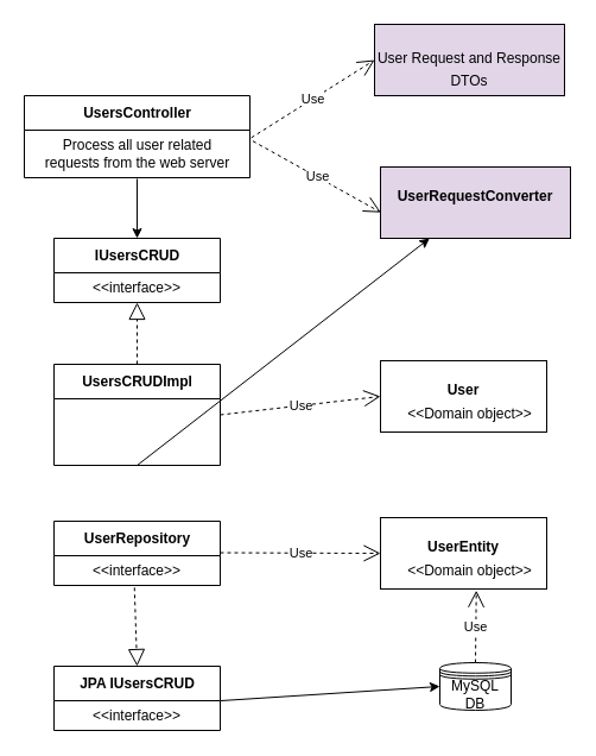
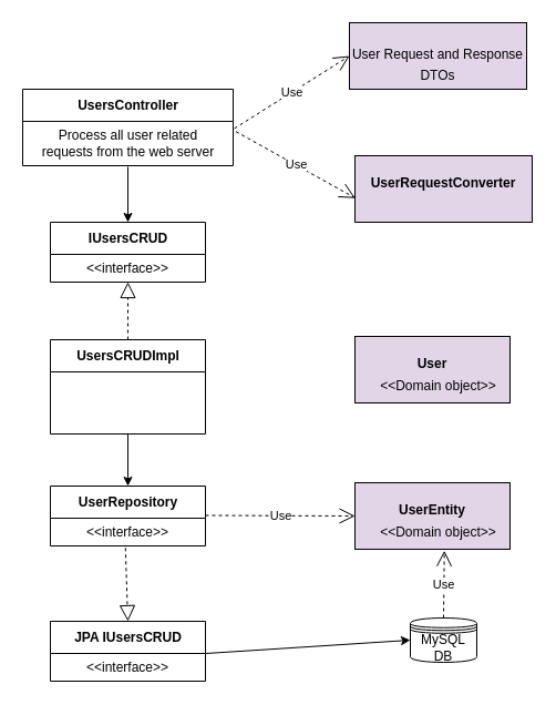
  <mxCell id="0" />
  <mxCell id="1" parent="0" />
  <mxCell id="2" value="UsersController" style="swimlane;fontStyle=1;align=center;verticalAlign=middle;childLayout=stackLayout;horizontal=1;startSize=29;horizontalStack=0;resizeParent=1;resizeParentMax=0;resizeLast=0;collapsible=0;marginBottom=0;html=1;" parent="1" vertex="1"><mxGeometry x="20" y="80" width="190" height="69" as="geometry" /></mxCell>
  <mxCell id="3" value="Process all user related &lt;br&gt;requests from the web server" style="text;html=1;align=center;verticalAlign=middle;resizable=0;points=[];autosize=1;strokeColor=none;fillColor=none;" parent="2" vertex="1"><mxGeometry y="29" width="190" height="40" as="geometry" /></mxCell>
  <mxCell id="4" value="UsersCRUDImpl" style="swimlane;fontStyle=1;align=center;verticalAlign=middle;childLayout=stackLayout;horizontal=1;startSize=29;horizontalStack=0;resizeParent=1;resizeParentMax=0;resizeLast=0;collapsible=0;marginBottom=0;html=1;" parent="1" vertex="1"><mxGeometry x="45" y="306" width="140" height="85" as="geometry" /></mxCell>
  <mxCell id="5" value="IUsersCRUD" style="swimlane;fontStyle=1;align=center;verticalAlign=middle;childLayout=stackLayout;horizontal=1;startSize=29;horizontalStack=0;resizeParent=1;resizeParentMax=0;resizeLast=0;collapsible=0;marginBottom=0;html=1;" parent="1" vertex="1"><mxGeometry x="45" y="200" width="140" height="54" as="geometry" /></mxCell>
  <mxCell id="6" value="&amp;lt;&amp;lt;interface&amp;gt;&amp;gt;" style="text;html=1;strokeColor=none;fillColor=none;align=center;verticalAlign=middle;spacingLeft=4;spacingRight=4;overflow=hidden;rotatable=0;points=[[0,0.5],[1,0.5]];portConstraint=eastwest;" parent="5" vertex="1"><mxGeometry y="29" width="140" height="25" as="geometry" /></mxCell>
  <mxCell id="7" value="" style="endArrow=classic;html=1;rounded=0;entryX=0.5;entryY=0;entryDx=0;entryDy=0;" parent="1" target="5" edge="1"><mxGeometry width="50" height="50" relative="1" as="geometry"><mxPoint x="115" y="150" as="sourcePoint" /><mxPoint x="120" y="190" as="targetPoint" /></mxGeometry></mxCell>
  <mxCell id="8" value="" style="endArrow=block;dashed=1;endFill=0;endSize=12;html=1;rounded=0;exitX=0.5;exitY=0;exitDx=0;exitDy=0;" parent="1" source="4" target="6" edge="1"><mxGeometry width="160" relative="1" as="geometry"><mxPoint x="260" y="260" as="sourcePoint" /><mxPoint x="115" y="260" as="targetPoint" /><Array as="points" /></mxGeometry></mxCell>
- <mxCell id="9" value="Use" style="endArrow=open;endSize=12;dashed=1;html=1;rounded=0;exitX=1;exitY=0.5;exitDx=0;exitDy=0;entryX=0;entryY=0.5;entryDx=0;entryDy=0;" parent="1" source="4" target="10" edge="1"><mxGeometry width="160" relative="1" as="geometry"><mxPoint x="320" y="200" as="sourcePoint" /><mxPoint x="365" y="347.953" as="targetPoint" /></mxGeometry></mxCell>
- <mxCell id="10" value="&lt;p style=&quot;margin:0px;margin-top:4px;text-align:center;&quot;&gt;&lt;br&gt;&lt;b&gt;User&lt;/b&gt;&lt;/p&gt;" style="verticalAlign=top;align=left;overflow=fill;fontSize=12;fontFamily=Helvetica;html=1;" parent="1" vertex="1"><mxGeometry x="320" y="303" width="140" height="60" as="geometry" /></mxCell>
+ <mxCell id="10" value="&lt;p style=&quot;margin:0px;margin-top:4px;text-align:center;&quot;&gt;&lt;br&gt;&lt;b&gt;User&lt;/b&gt;&lt;/p&gt;" style="verticalAlign=top;align=left;overflow=fill;fontSize=12;fontFamily=Helvetica;html=1;fillColor=#e1d5e7;" parent="1" vertex="1"><mxGeometry x="320" y="303" width="140" height="60" as="geometry" /></mxCell>
  <mxCell id="11" value="&amp;lt;&amp;lt;Domain object&amp;gt;&amp;gt;" style="text;html=1;align=center;verticalAlign=middle;resizable=0;points=[];autosize=1;strokeColor=none;fillColor=none;" parent="1" vertex="1"><mxGeometry x="330" y="333" width="130" height="30" as="geometry" /></mxCell>
- <mxCell id="12" value="&lt;p style=&quot;margin:0px;margin-top:4px;text-align:center;&quot;&gt;&lt;br&gt;&lt;b&gt;UserEntity&lt;/b&gt;&lt;/p&gt;" style="verticalAlign=top;align=left;overflow=fill;fontSize=12;fontFamily=Helvetica;html=1;" parent="1" vertex="1"><mxGeometry x="320" y="435" width="140" height="60" as="geometry" /></mxCell>
+ <mxCell id="12" value="&lt;p style=&quot;margin:0px;margin-top:4px;text-align:center;&quot;&gt;&lt;br&gt;&lt;b&gt;UserEntity&lt;/b&gt;&lt;/p&gt;" style="verticalAlign=top;align=left;overflow=fill;fontSize=12;fontFamily=Helvetica;html=1;fillColor=#e1d5e7;" parent="1" vertex="1"><mxGeometry x="320" y="435" width="140" height="60" as="geometry" /></mxCell>
  <mxCell id="13" value="&amp;lt;&amp;lt;Domain object&amp;gt;&amp;gt;" style="text;html=1;align=center;verticalAlign=middle;resizable=0;points=[];autosize=1;strokeColor=none;fillColor=none;" parent="1" vertex="1"><mxGeometry x="330" y="465" width="130" height="30" as="geometry" /></mxCell>
  <mxCell id="14" value="&lt;p style=&quot;margin:0px;margin-top:4px;text-align:center;&quot;&gt;&lt;br&gt;&lt;b&gt;UserRequestConverter&lt;/b&gt;&lt;/p&gt;" style="verticalAlign=top;align=left;overflow=fill;fontSize=12;fontFamily=Helvetica;html=1;fillColor=#e1d5e7;" parent="1" vertex="1"><mxGeometry x="320" y="140" width="160" height="60" as="geometry" /></mxCell>
  <mxCell id="15" value="Use" style="endArrow=open;endSize=12;dashed=1;html=1;rounded=0;exitX=1.013;exitY=0.23;exitDx=0;exitDy=0;exitPerimeter=0;entryX=0.002;entryY=0.637;entryDx=0;entryDy=0;entryPerimeter=0;" parent="1" source="3" target="14" edge="1"><mxGeometry width="160" relative="1" as="geometry"><mxPoint x="195" y="237" as="sourcePoint" /><mxPoint x="375" y="357.953" as="targetPoint" /></mxGeometry></mxCell>
  <mxCell id="16" value="&lt;p style=&quot;margin:0px;margin-top:4px;text-align:center;&quot;&gt;&lt;br&gt;&lt;/p&gt;&lt;p style=&quot;margin:0px;margin-top:4px;text-align:center;&quot;&gt;User Request and Response&lt;/p&gt;&lt;p style=&quot;margin:0px;margin-top:4px;text-align:center;&quot;&gt;DTOs&lt;/p&gt;" style="verticalAlign=top;align=left;overflow=fill;fontSize=12;fontFamily=Helvetica;html=1;fillColor=#e1d5e7;" parent="1" vertex="1"><mxGeometry x="315" y="20" width="160" height="60" as="geometry" /></mxCell>
  <mxCell id="17" value="UserRepository" style="swimlane;fontStyle=1;align=center;verticalAlign=middle;childLayout=stackLayout;horizontal=1;startSize=29;horizontalStack=0;resizeParent=1;resizeParentMax=0;resizeLast=0;collapsible=0;marginBottom=0;html=1;" parent="1" vertex="1"><mxGeometry x="45" y="438" width="140" height="54" as="geometry" /></mxCell>
  <mxCell id="18" value="&amp;lt;&amp;lt;interface&amp;gt;&amp;gt;" style="text;html=1;strokeColor=none;fillColor=none;align=center;verticalAlign=middle;spacingLeft=4;spacingRight=4;overflow=hidden;rotatable=0;points=[[0,0.5],[1,0.5]];portConstraint=eastwest;" parent="17" vertex="1"><mxGeometry y="29" width="140" height="25" as="geometry" /></mxCell>
- <mxCell id="19" value="" style="endArrow=classic;html=1;rounded=0;exitX=0.5;exitY=1;exitDx=0;exitDy=0;" parent="1" source="4" target="14" edge="1"><mxGeometry width="50" height="50" relative="1" as="geometry"><mxPoint x="110" y="377" as="sourcePoint" /><mxPoint x="110" y="427" as="targetPoint" /></mxGeometry></mxCell>
+ <mxCell id="19" value="" style="endArrow=classic;html=1;rounded=0;entryX=0.5;entryY=0;entryDx=0;entryDy=0;exitX=0.5;exitY=1;exitDx=0;exitDy=0;" parent="1" source="4" target="17" edge="1"><mxGeometry width="50" height="50" relative="1" as="geometry"><mxPoint x="110" y="377" as="sourcePoint" /><mxPoint x="110" y="427" as="targetPoint" /></mxGeometry></mxCell>
  <mxCell id="20" value="Use" style="endArrow=open;endSize=12;dashed=1;html=1;rounded=0;exitX=1;exitY=0.5;exitDx=0;exitDy=0;entryX=0;entryY=0.5;entryDx=0;entryDy=0;" parent="1" target="12" edge="1"><mxGeometry width="160" relative="1" as="geometry"><mxPoint x="185" y="464.5" as="sourcePoint" /><mxPoint x="340" y="465" as="targetPoint" /></mxGeometry></mxCell>
  <mxCell id="21" value="JPA IUsersCRUD" style="swimlane;fontStyle=1;align=center;verticalAlign=middle;childLayout=stackLayout;horizontal=1;startSize=29;horizontalStack=0;resizeParent=1;resizeParentMax=0;resizeLast=0;collapsible=0;marginBottom=0;html=1;" parent="1" vertex="1"><mxGeometry x="45" y="560" width="140" height="54" as="geometry" /></mxCell>
  <mxCell id="22" value="&amp;lt;&amp;lt;interface&amp;gt;&amp;gt;" style="text;html=1;strokeColor=none;fillColor=none;align=center;verticalAlign=middle;spacingLeft=4;spacingRight=4;overflow=hidden;rotatable=0;points=[[0,0.5],[1,0.5]];portConstraint=eastwest;" parent="21" vertex="1"><mxGeometry y="29" width="140" height="25" as="geometry" /></mxCell>
  <mxCell id="23" value="" style="endArrow=block;dashed=1;endFill=0;endSize=12;html=1;rounded=0;exitX=0.484;exitY=1.072;exitDx=0;exitDy=0;exitPerimeter=0;entryX=0.5;entryY=0;entryDx=0;entryDy=0;" parent="1" source="18" target="21" edge="1"><mxGeometry width="160" relative="1" as="geometry"><mxPoint x="140" y="552" as="sourcePoint" /><mxPoint x="140" y="500" as="targetPoint" /><Array as="points" /></mxGeometry></mxCell>
  <mxCell id="24" value="MySQL DB" style="shape=datastore;whiteSpace=wrap;html=1;" parent="1" vertex="1"><mxGeometry x="370" y="557" width="60" height="40" as="geometry" /></mxCell>
  <mxCell id="25" value="" style="endArrow=classic;html=1;rounded=0;entryX=0;entryY=0.5;entryDx=0;entryDy=0;exitX=1.004;exitY=0;exitDx=0;exitDy=0;exitPerimeter=0;" parent="1" source="22" target="24" edge="1"><mxGeometry width="50" height="50" relative="1" as="geometry"><mxPoint x="280" y="548" as="sourcePoint" /><mxPoint x="280" y="626" as="targetPoint" /></mxGeometry></mxCell>
  <mxCell id="26" value="Use" style="endArrow=open;endSize=12;dashed=1;html=1;rounded=0;exitX=0.5;exitY=0;exitDx=0;exitDy=0;entryX=0.544;entryY=1.041;entryDx=0;entryDy=0;entryPerimeter=0;" parent="1" source="24" target="13" edge="1"><mxGeometry width="160" relative="1" as="geometry"><mxPoint x="190" y="270" as="sourcePoint" /><mxPoint x="414" y="500" as="targetPoint" /></mxGeometry></mxCell>
  <mxCell id="27" value="Use" style="endArrow=open;endSize=12;dashed=1;html=1;rounded=0;exitX=1.006;exitY=0.16;exitDx=0;exitDy=0;exitPerimeter=0;entryX=0;entryY=0.5;entryDx=0;entryDy=0;" edge="1" parent="1" source="3" target="16"><mxGeometry width="160" relative="1" as="geometry"><mxPoint x="222.47" y="128.2" as="sourcePoint" /><mxPoint x="330.32" y="188.22" as="targetPoint" /></mxGeometry></mxCell>
